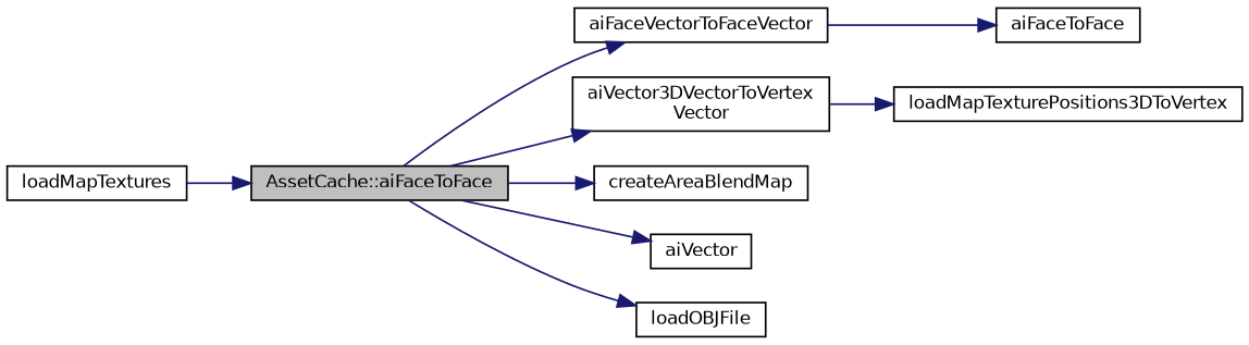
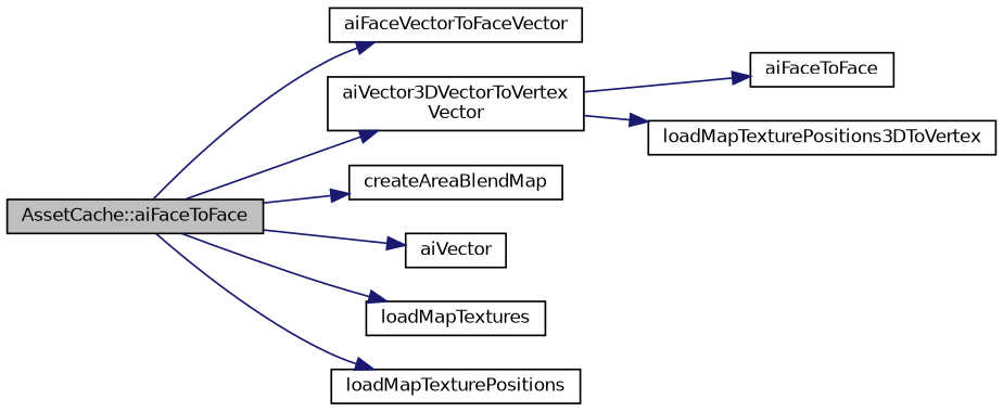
  digraph {
    rankdir=LR
    node [color=black fillcolor=white fontname=Helvetica fontsize=10 shape=record style=filled]
    edge [color=midnightblue fontname=Helvetica fontsize=10 labelfontname=Helvetica labelfontsize=10 style=solid]
    n1 [fillcolor=grey75 fontcolor=black height=0.2 label="AssetCache::aiFaceToFace" width=0.4]
    n2 [height=0.2 label=aiFaceVectorToFaceVector width=0.4]
    n3 [height=0.2 label="aiVector3DVectorToVertex\lVector" width=0.4]
    n4 [height=0.2 label=createAreaBlendMap width=0.4]
    n5 [height=0.2 label=aiVector width=0.4]
    n6 [height=0.2 label=loadMapTextures width=0.4]
-   n7 [height=0.2 label=loadOBJFile width=0.4]
+   n7 [height=0.2 label=loadMapTexturePositions width=0.4]
    n8 [height=0.2 label=aiFaceToFace width=0.4]
    n9 [height=0.2 label=loadMapTexturePositions3DToVertex width=0.4]
    n1 -> n2
    n1 -> n3
    n1 -> n4
    n1 -> n5
-   n6 -> n1
+   n1 -> n6
    n1 -> n7
-   n2 -> n8
+   n3 -> n8
    n3 -> n9
  }
